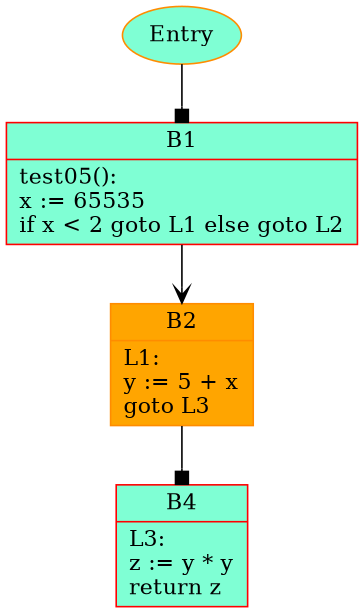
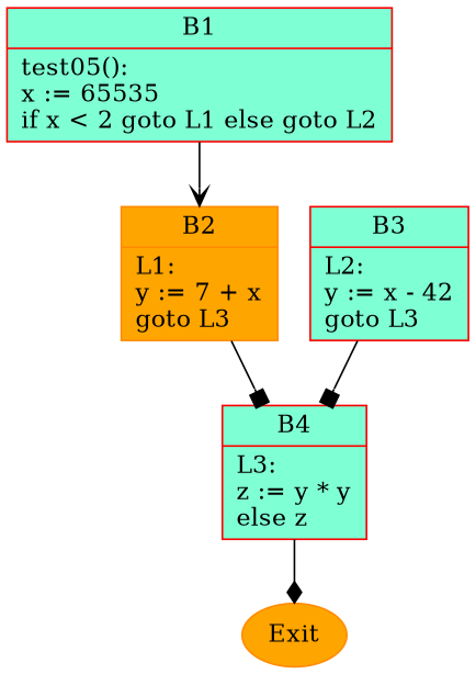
  digraph {
    node [color=red fillcolor=aquamarine shape=record style=filled]
    edge [arrowhead=box]
    n1 [label="{B1|test05():\lx := 65535\lif x \< 2 goto L1 else goto L2\l}"]
-   n2 [color=darkorange fillcolor=orange label="{B2|L1:\ly := 5 + x\lgoto L3\l}"]
-   n3 [label="{B4|L3:\lz := y * y\lreturn z\l}"]
-   Entry [color=darkorange shape=""]
+   n2 [color=darkorange fillcolor=orange label="{B2|L1:\ly := 7 + x\lgoto L3\l}"]
+   n3 [label="{B4|L3:\lz := y * y\lelse z\l}"]
+   n4 [label="{B3|L2:\ly := x - 42\lgoto L3\l}"]
+   Exit [color=darkorange fillcolor=orange shape=""]
    n1 -> n2 [arrowhead=vee]
    n2 -> n3
-   Entry -> n1
+   n3 -> Exit [arrowhead=diamond]
+   n4 -> n3
  }
